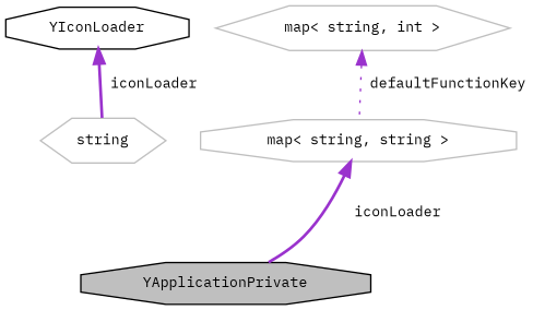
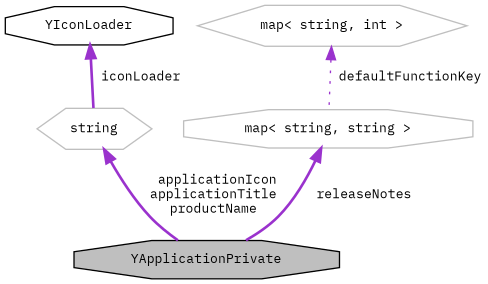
  digraph {
    fontname="IBM Plex Mono"
    node [color=grey75 fillcolor=white fontname="IBM Plex Mono" fontsize=10 shape=octagon style=filled]
    edge [color=darkorchid3 dir=back fontname="IBM Plex Mono" fontsize=10 labelfontname=Helvetica labelfontsize=10 style=bold]
    n1 [color=black fillcolor=grey75 fontcolor=black height=0.2 label=YApplicationPrivate width=0.4]
    n2 [color=black height=0.2 label=YIconLoader width=0.4]
    n3 [height=0.2 label=string shape=hexagon width=0.4]
    n4 [height=0.2 label="map\< string, string \>" width=0.4]
    n5 [height=0.2 label="map\< string, int \>" shape=hexagon width=0.4]
    n2 -> n3 [label=" iconLoader"]
-   n4 -> n1 [label=" iconLoader"]
+   n3 -> n1 [label=" applicationIcon\napplicationTitle\nproductName"]
+   n4 -> n1 [label=" releaseNotes"]
    n5 -> n4 [label=" defaultFunctionKey" style=dotted]
  }
